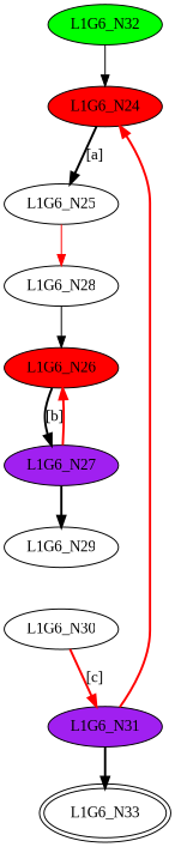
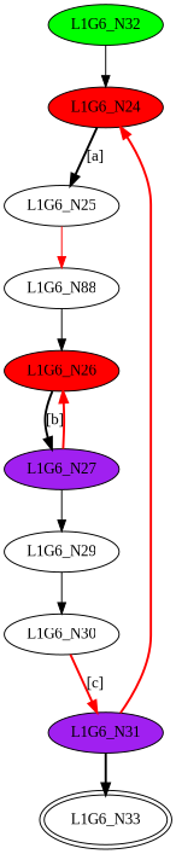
  digraph {
    fontname="Liberation Serif"
    node [fontname="Liberation Serif"]
    edge [fontname="Liberation Serif" style=bold]
    L1G6_N24 [fillcolor=red style=filled]
    L1G6_N25
-   L1G6_N28
+   L1G6_N28 [label=L1G6_N88]
    L1G6_N26 [fillcolor=red style=filled]
    L1G6_N27 [fillcolor=purple style=filled]
    L1G6_N29
    L1G6_N30
    L1G6_N31 [fillcolor=purple style=filled]
    L1G6_N33 [peripheries=2]
    L1G6_N32 [fillcolor=green style=filled]
    L1G6_N24 -> L1G6_N25 [label="[a]"]
    L1G6_N25 -> L1G6_N28 [color=red style=""]
    L1G6_N28 -> L1G6_N26 [style=""]
    L1G6_N26 -> L1G6_N27 [label="[b]"]
    L1G6_N27 -> L1G6_N26 [color=red]
-   L1G6_N27 -> L1G6_N29
+   L1G6_N27 -> L1G6_N29 [style=""]
+   L1G6_N29 -> L1G6_N30 [style=""]
    L1G6_N30 -> L1G6_N31 [color=red label="[c]"]
    L1G6_N31 -> L1G6_N24 [color=red]
    L1G6_N31 -> L1G6_N33
    L1G6_N32 -> L1G6_N24 [style=""]
  }
